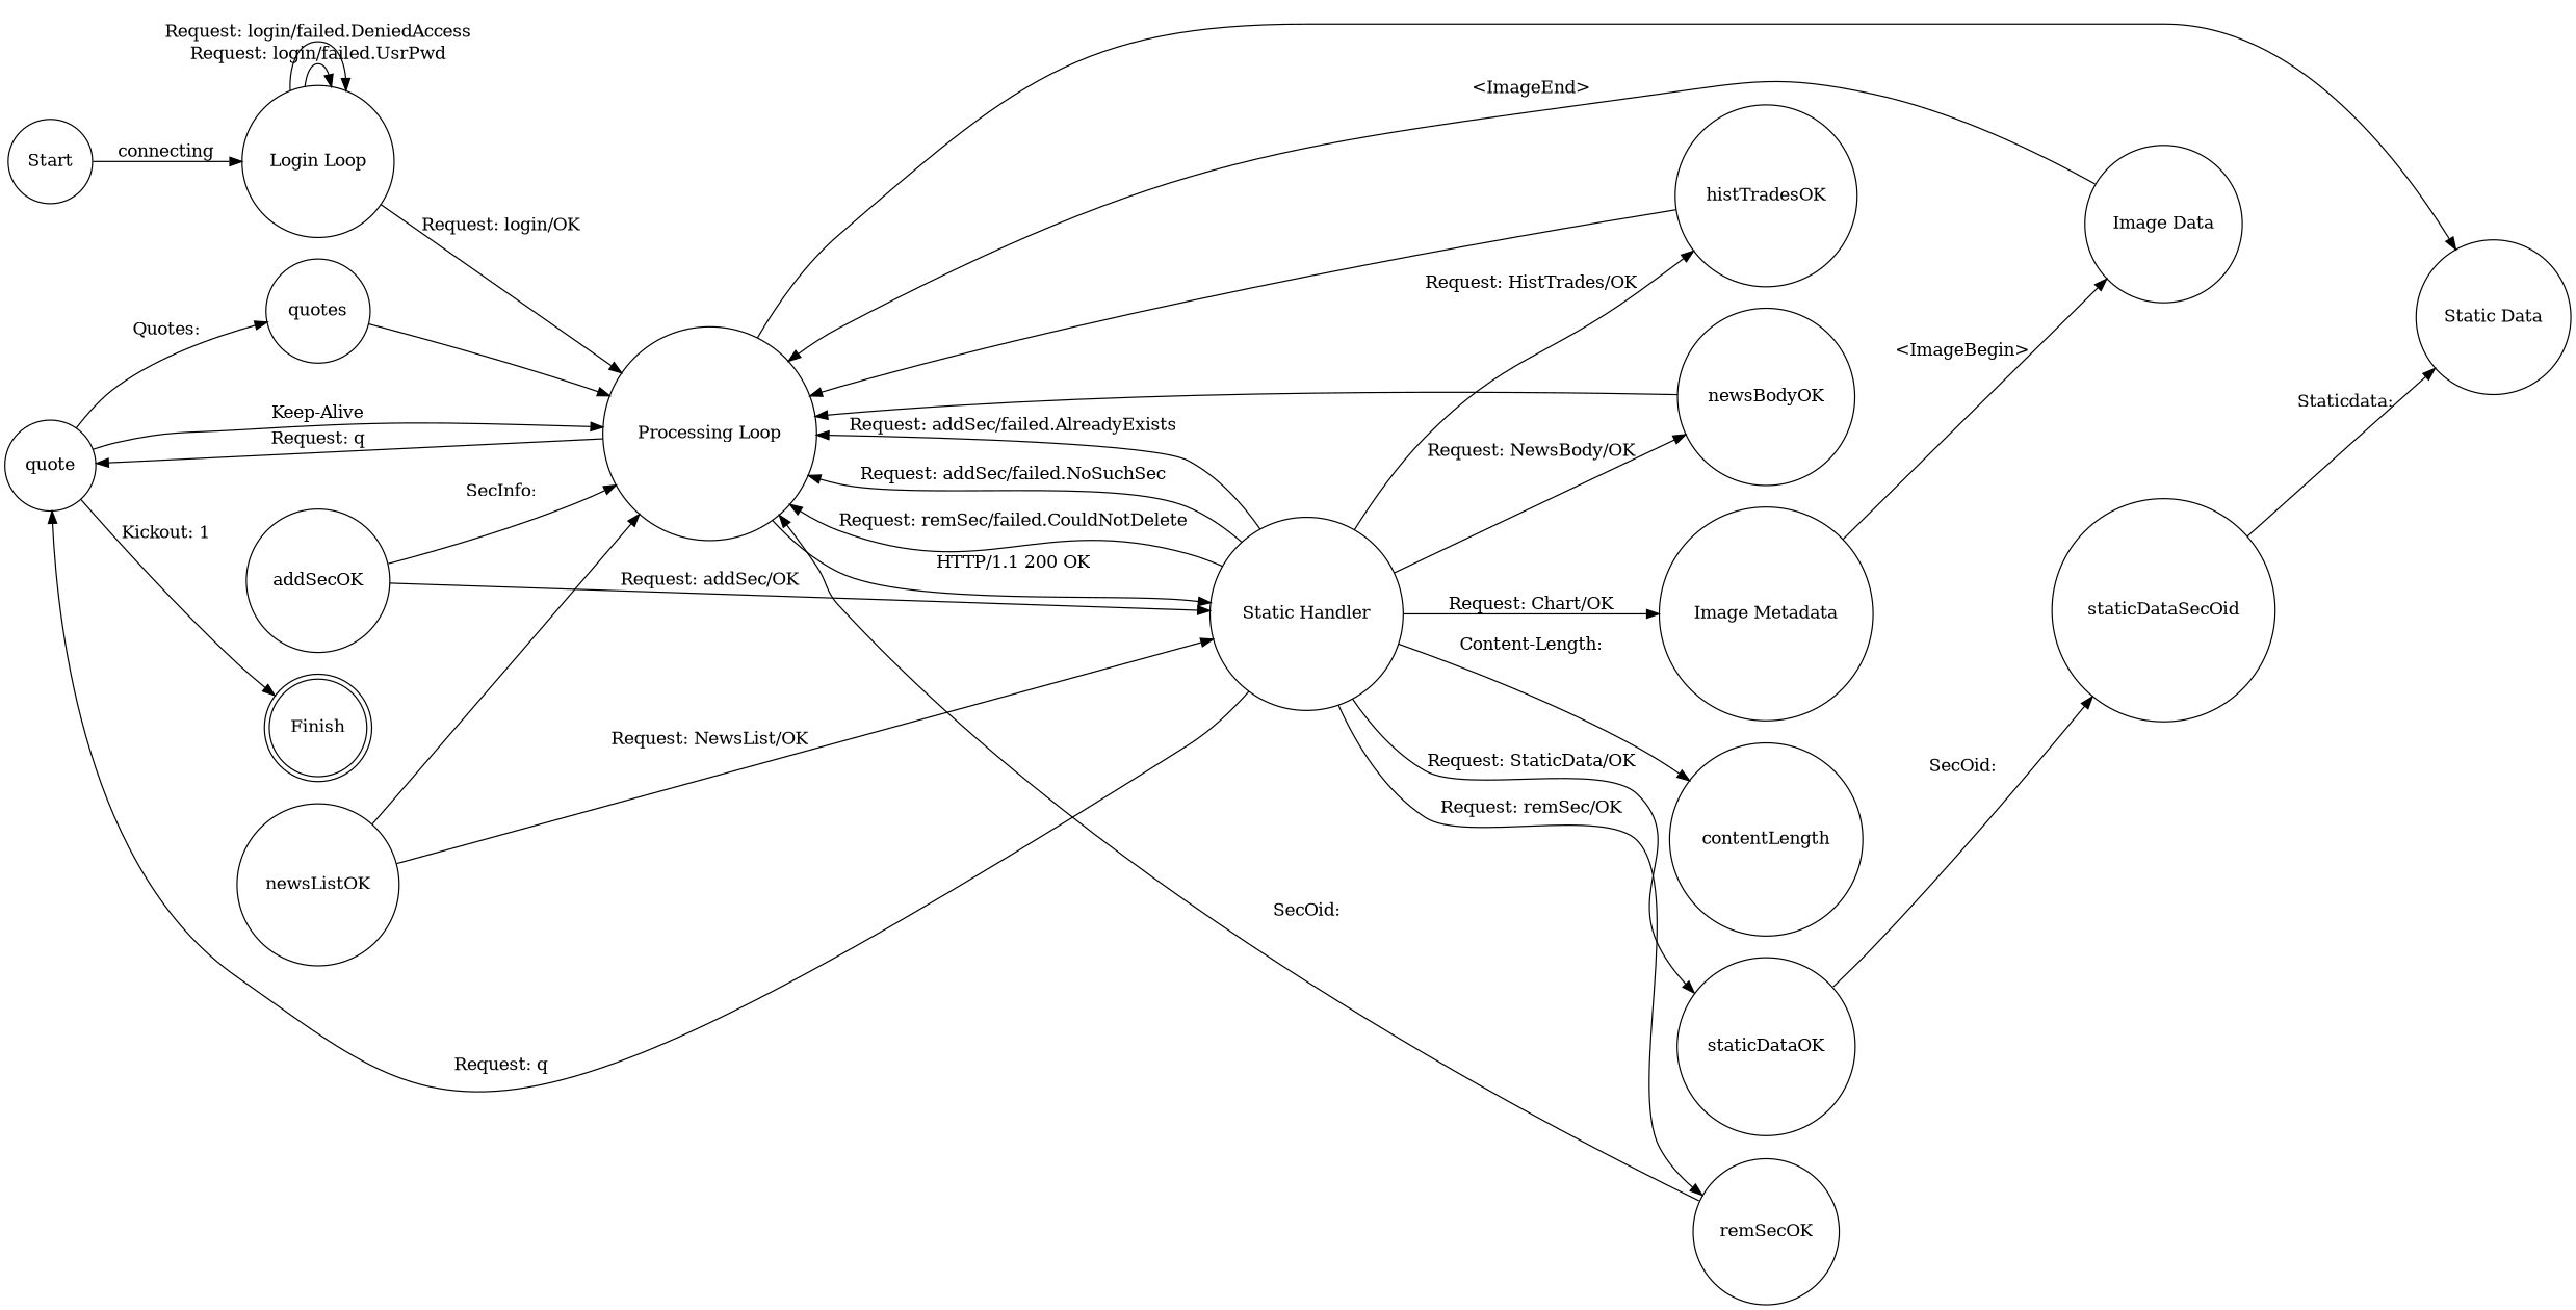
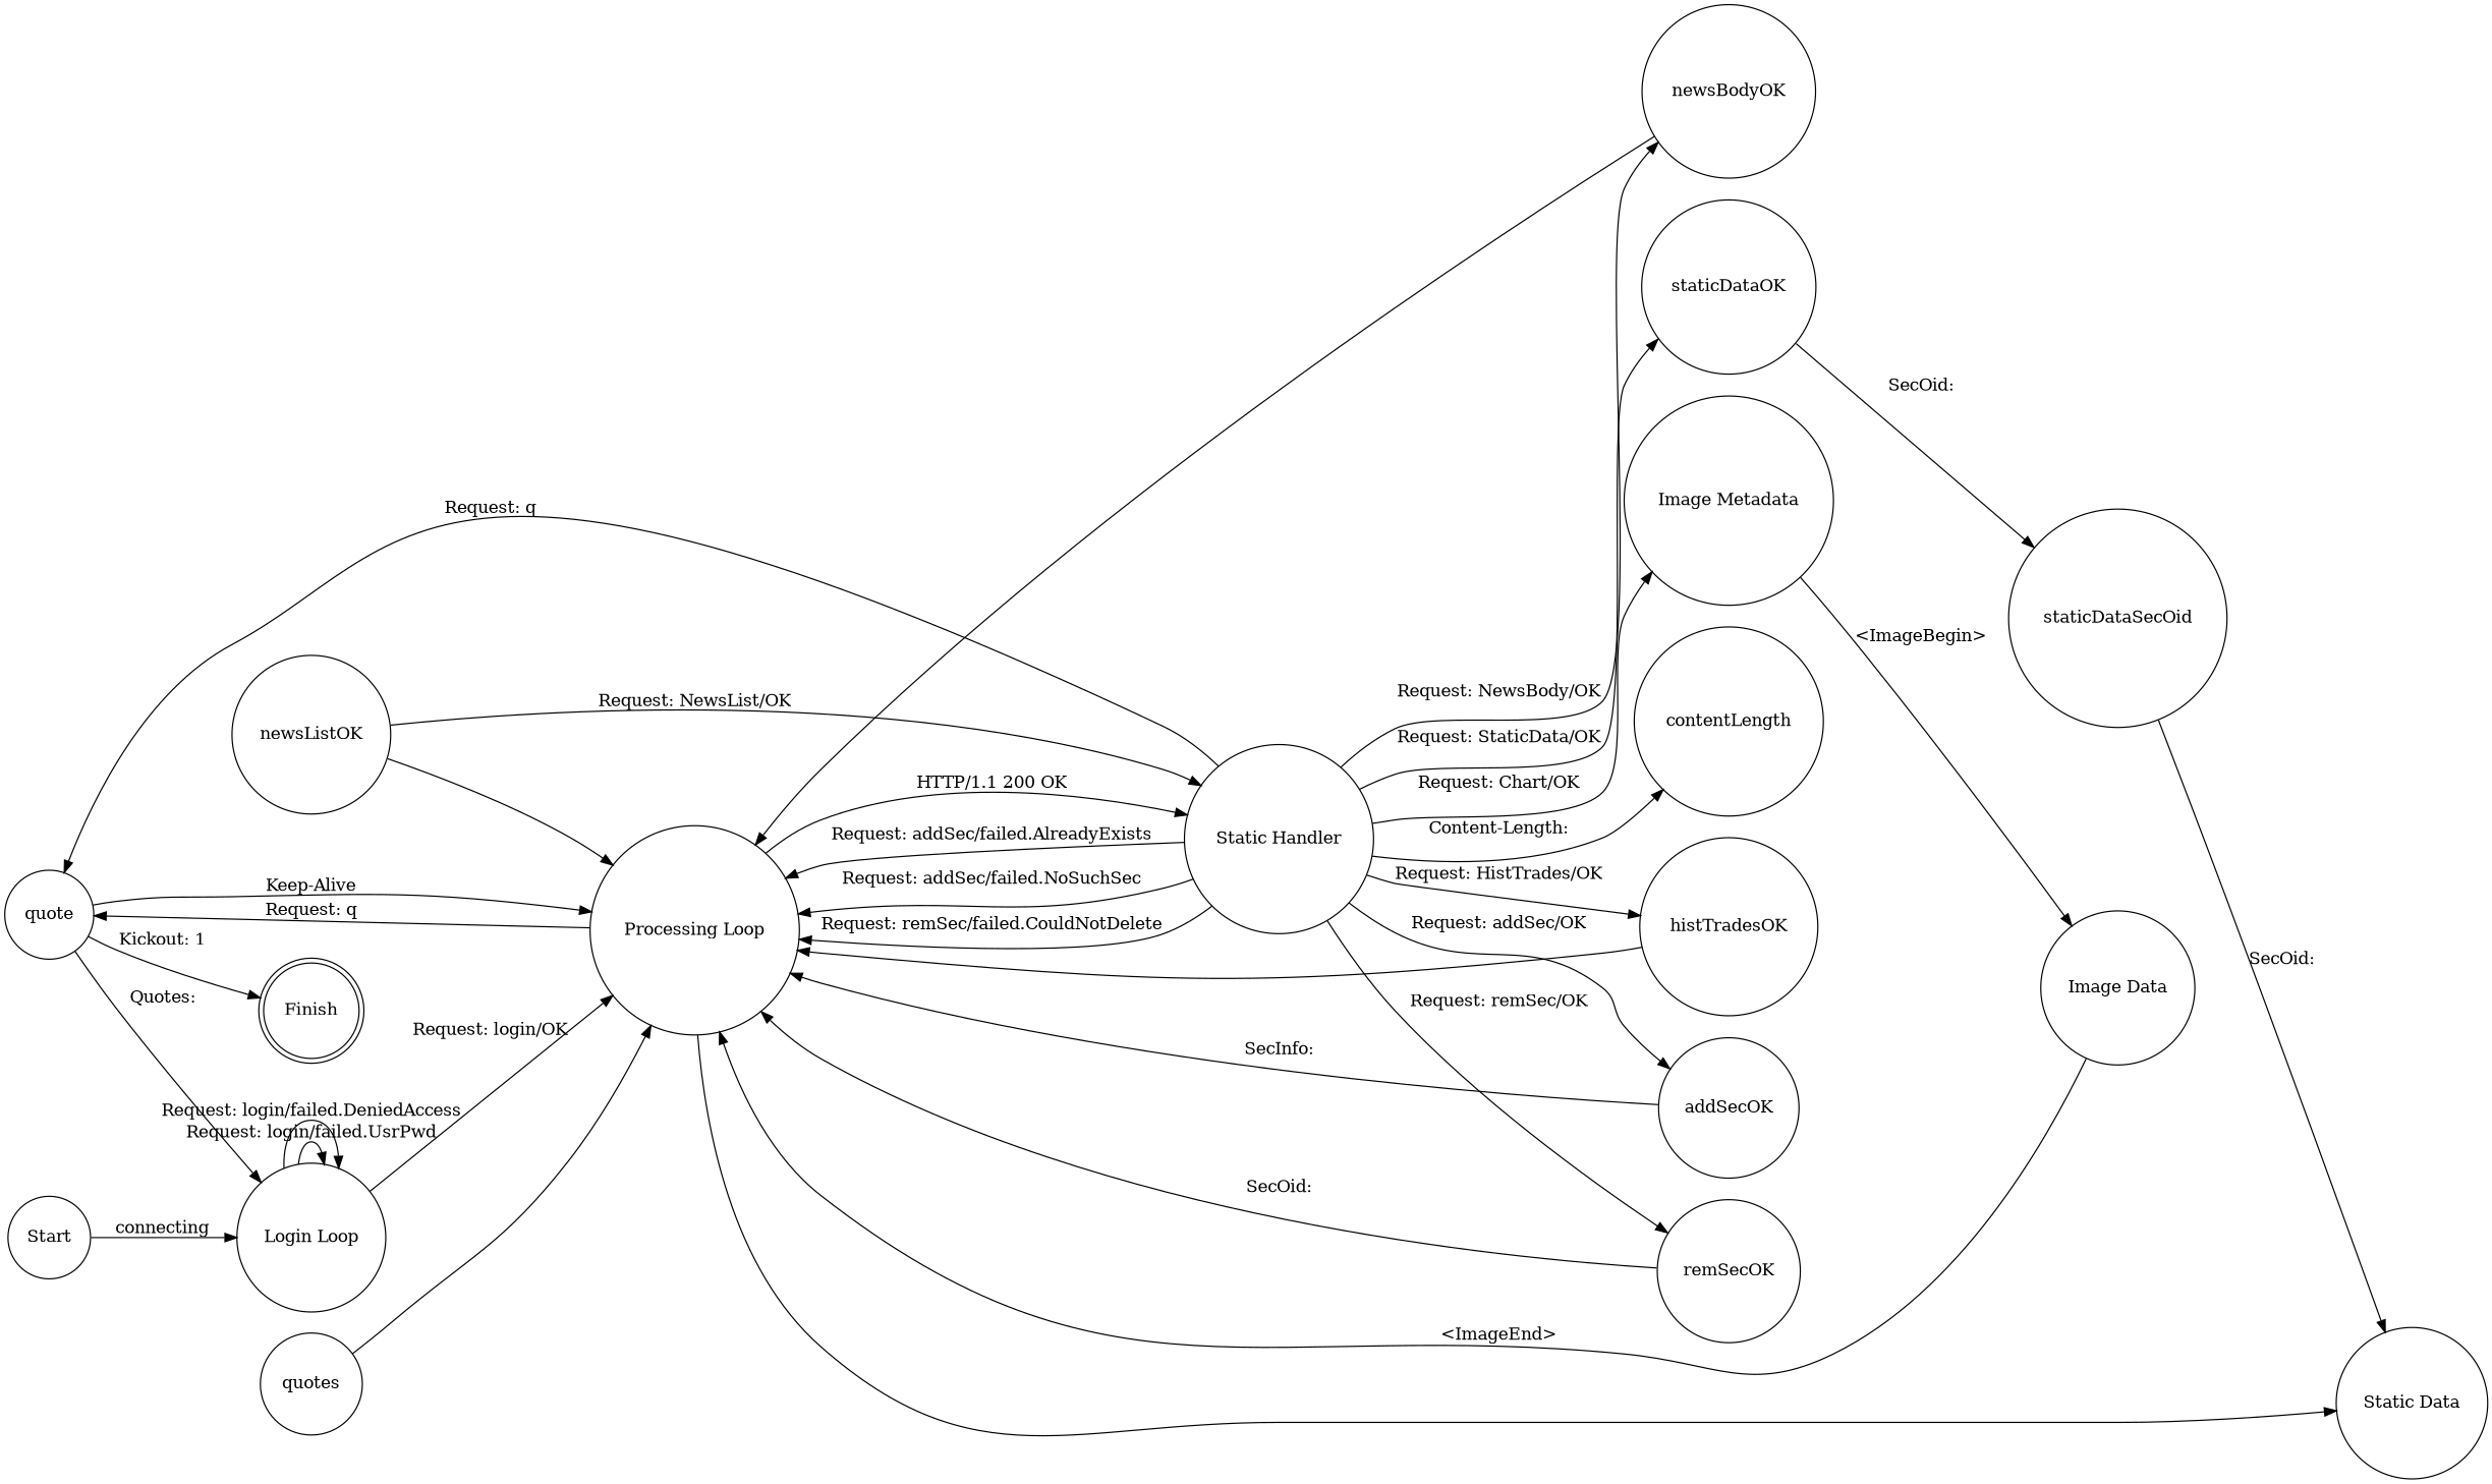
  digraph {
    rankdir=LR
    node [shape=circle]
    n1 [label=Finish shape=doublecircle]
    n2 [label=Start]
    n3 [label="Login Loop"]
    n4 [label="Processing Loop"]
    n5 [label="Static Handler"]
    quote
    n7 [label="Static Data"]
    n8 [label="Image Metadata"]
    addSecOK
    remSecOK
    histTradesOK
    newsBodyOK
    staticDataOK
    contentLength
    quotes
    n16 [label="Image Data"]
    newsListOK
    staticDataSecOid
    n2 -> n3 [label=connecting]
    n3 -> n3 [label="Request: login/failed.UsrPwd"]
    n3 -> n3 [label="Request: login/failed.DeniedAccess"]
    n3 -> n4 [label="Request: login/OK"]
    n4 -> n5 [label="HTTP/1.1 200 OK"]
    n4 -> quote [label="Request: q"]
    n4 -> n7
    n5 -> n4 [label="Request: addSec/failed.AlreadyExists"]
    n5 -> n4 [label="Request: addSec/failed.NoSuchSec"]
    n5 -> n4 [label="Request: remSec/failed.CouldNotDelete"]
    n5 -> quote [label="Request: q"]
    n5 -> n8 [label="Request: Chart/OK"]
-   addSecOK -> n5 [label="Request: addSec/OK"]
+   n5 -> addSecOK [label="Request: addSec/OK"]
    n5 -> remSecOK [label="Request: remSec/OK"]
    n5 -> histTradesOK [label="Request: HistTrades/OK"]
    n5 -> newsBodyOK [label="Request: NewsBody/OK"]
    n5 -> staticDataOK [label="Request: StaticData/OK"]
    n5 -> contentLength [label="Content-Length:"]
    quote -> n1 [label="Kickout: 1"]
    quote -> n4 [label="Keep-Alive"]
-   quote -> quotes [label="Quotes:"]
+   quote -> n3 [label="Quotes:"]
    n8 -> n16 [label="<ImageBegin>"]
    addSecOK -> n4 [label="SecInfo:"]
    remSecOK -> n4 [label="SecOid:"]
    histTradesOK -> n4
    newsBodyOK -> n4
    staticDataOK -> staticDataSecOid [label="SecOid:"]
    quotes -> n4
    n16 -> n4 [label="<ImageEnd>"]
    newsListOK -> n4
    newsListOK -> n5 [label="Request: NewsList/OK"]
-   staticDataSecOid -> n7 [label="Staticdata:"]
+   staticDataSecOid -> n7 [label="SecOid:"]
  }
